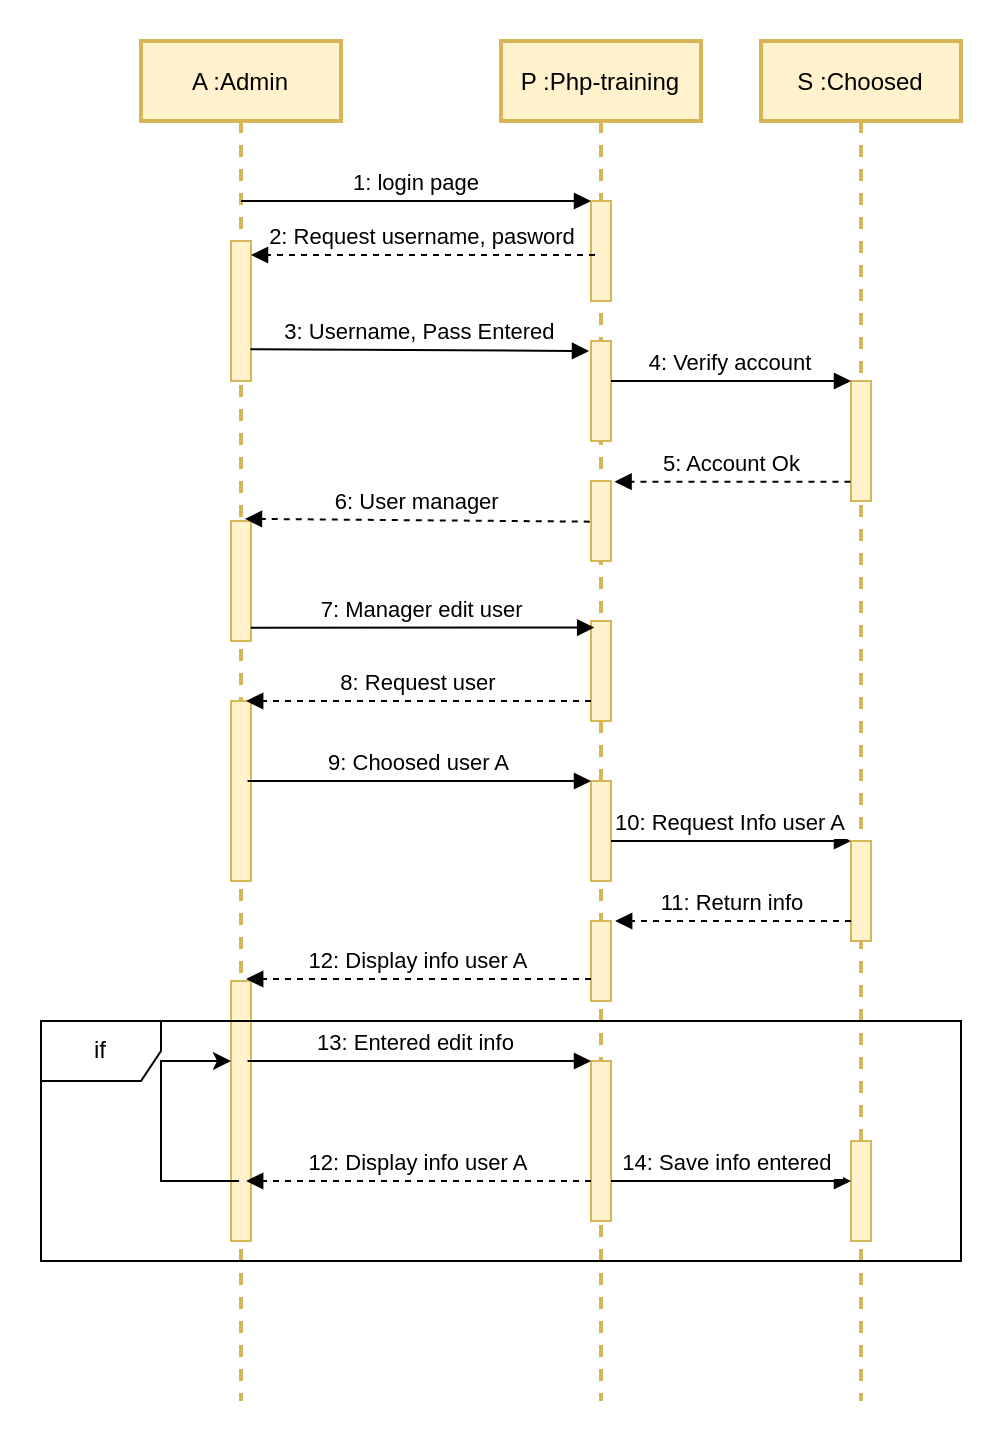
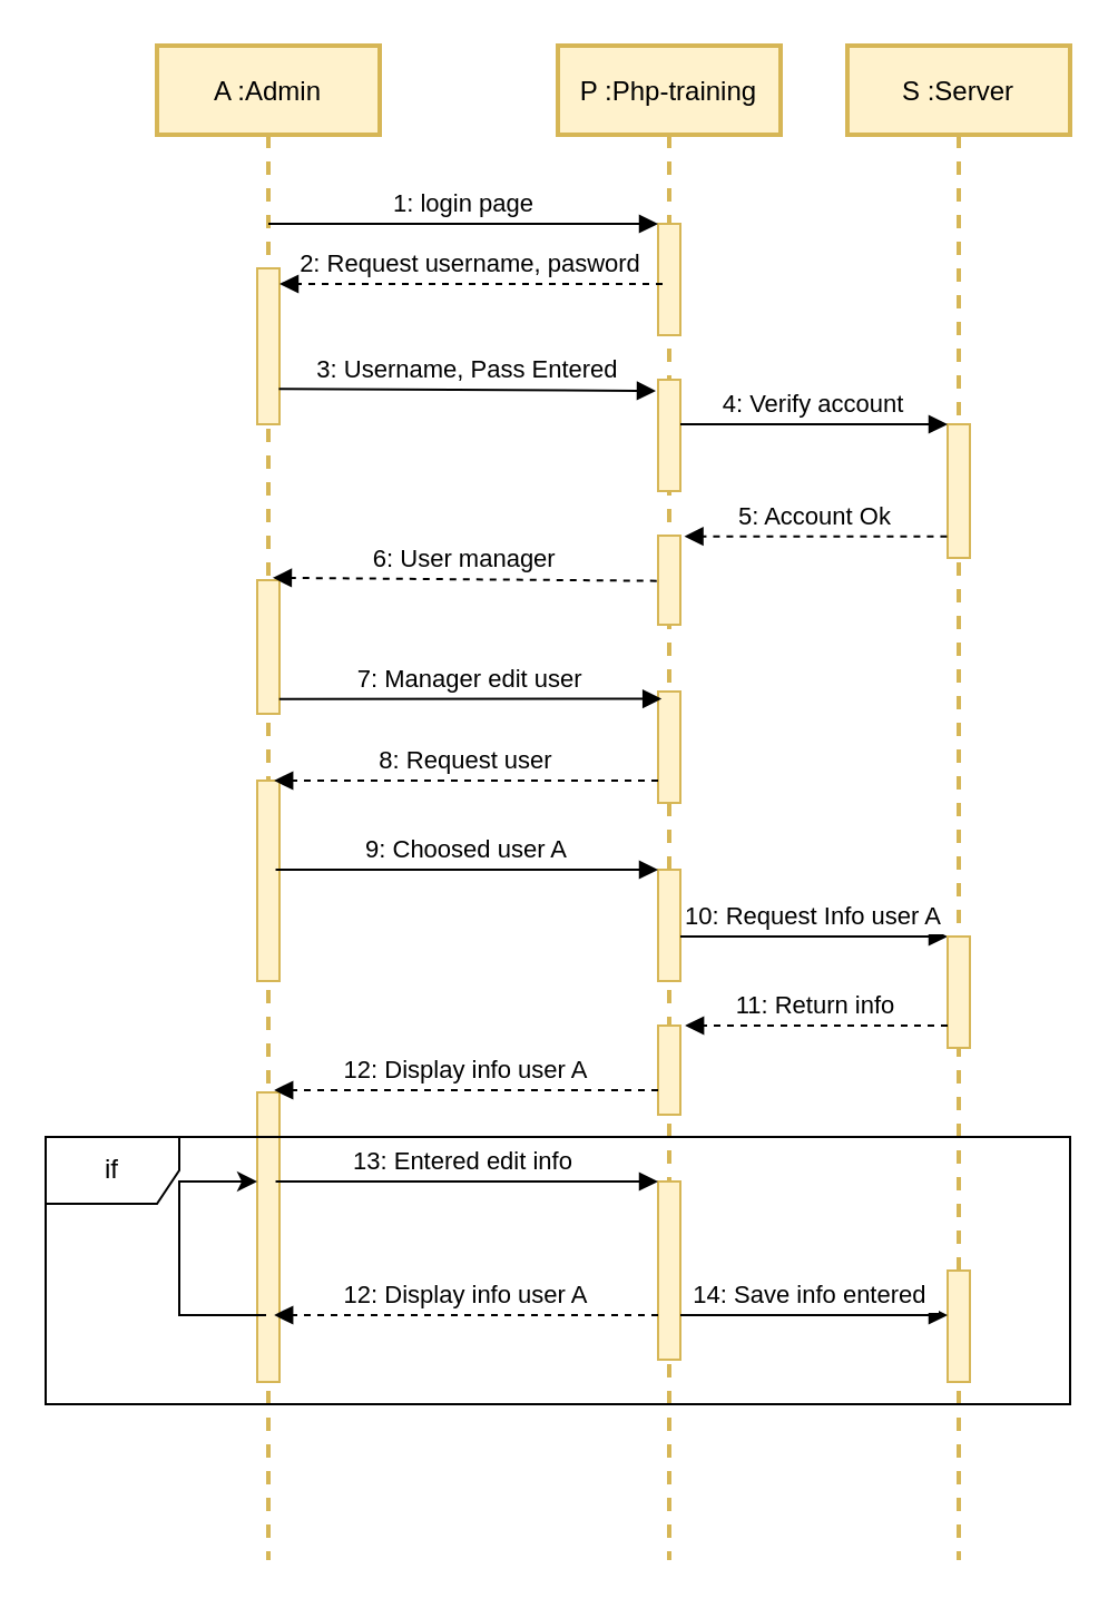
  <mxCell id="0" />
  <mxCell id="1" parent="0" />
  <mxCell id="2" value="A :Admin" style="shape=umlLifeline;perimeter=lifelinePerimeter;container=1;collapsible=0;recursiveResize=0;rounded=0;shadow=0;strokeWidth=2;fillColor=#fff2cc;strokeColor=#d6b656;" parent="1" vertex="1"><mxGeometry x="70" y="20" width="100" height="680" as="geometry" /></mxCell>
  <mxCell id="3" value="" style="points=[];perimeter=orthogonalPerimeter;rounded=0;shadow=0;strokeWidth=1;fillColor=#fff2cc;strokeColor=#d6b656;" parent="2" vertex="1"><mxGeometry x="45" y="100" width="10" height="70" as="geometry" /></mxCell>
  <mxCell id="4" value="" style="points=[];perimeter=orthogonalPerimeter;rounded=0;shadow=0;strokeWidth=1;fillColor=#fff2cc;strokeColor=#d6b656;" vertex="1" parent="2"><mxGeometry x="45" y="240" width="10" height="60" as="geometry" /></mxCell>
  <mxCell id="5" value="" style="points=[];perimeter=orthogonalPerimeter;rounded=0;shadow=0;strokeWidth=1;fillColor=#fff2cc;strokeColor=#d6b656;" vertex="1" parent="2"><mxGeometry x="45" y="330" width="10" height="90" as="geometry" /></mxCell>
  <mxCell id="6" value="" style="points=[];perimeter=orthogonalPerimeter;rounded=0;shadow=0;strokeWidth=1;fillColor=#fff2cc;strokeColor=#d6b656;" vertex="1" parent="2"><mxGeometry x="45" y="470" width="10" height="130" as="geometry" /></mxCell>
  <mxCell id="7" value="" style="endArrow=classic;html=1;shadow=0;rounded=0;" edge="1" parent="2" source="2" target="6"><mxGeometry width="50" height="50" relative="1" as="geometry"><mxPoint x="-20" y="580" as="sourcePoint" /><mxPoint x="-40" y="510" as="targetPoint" /><Array as="points"><mxPoint x="10" y="570" /><mxPoint x="10" y="510" /><mxPoint x="30" y="510" /></Array></mxGeometry></mxCell>
  <mxCell id="8" value="P :Php-training" style="shape=umlLifeline;perimeter=lifelinePerimeter;container=1;collapsible=0;recursiveResize=0;rounded=0;shadow=0;strokeWidth=2;fillColor=#fff2cc;strokeColor=#d6b656;" parent="1" vertex="1"><mxGeometry x="250" y="20" width="100" height="680" as="geometry" /></mxCell>
  <mxCell id="9" value="" style="points=[];perimeter=orthogonalPerimeter;rounded=0;shadow=0;strokeWidth=1;fillColor=#fff2cc;strokeColor=#d6b656;" parent="8" vertex="1"><mxGeometry x="45" y="80" width="10" height="50" as="geometry" /></mxCell>
  <mxCell id="10" value="" style="points=[];perimeter=orthogonalPerimeter;rounded=0;shadow=0;strokeWidth=1;fillColor=#fff2cc;strokeColor=#d6b656;" vertex="1" parent="8"><mxGeometry x="45" y="150" width="10" height="50" as="geometry" /></mxCell>
  <mxCell id="11" value="" style="points=[];perimeter=orthogonalPerimeter;rounded=0;shadow=0;strokeWidth=1;sketch=0;fillColor=#fff2cc;strokeColor=#d6b656;" vertex="1" parent="8"><mxGeometry x="45" y="290" width="10" height="50" as="geometry" /></mxCell>
  <mxCell id="12" value="" style="points=[];perimeter=orthogonalPerimeter;rounded=0;shadow=0;strokeWidth=1;sketch=0;fillColor=#fff2cc;strokeColor=#d6b656;" vertex="1" parent="8"><mxGeometry x="45" y="370" width="10" height="50" as="geometry" /></mxCell>
  <mxCell id="13" value="" style="points=[];perimeter=orthogonalPerimeter;rounded=0;shadow=0;strokeWidth=1;sketch=0;fillColor=#fff2cc;strokeColor=#d6b656;" vertex="1" parent="8"><mxGeometry x="45" y="440" width="10" height="40" as="geometry" /></mxCell>
  <mxCell id="14" value="" style="points=[];perimeter=orthogonalPerimeter;rounded=0;shadow=0;strokeWidth=1;sketch=0;fillColor=#fff2cc;strokeColor=#d6b656;" vertex="1" parent="8"><mxGeometry x="45" y="510" width="10" height="80" as="geometry" /></mxCell>
  <mxCell id="15" value="1: login page" style="verticalAlign=bottom;endArrow=block;entryX=0;entryY=0;shadow=0;strokeWidth=1;" parent="1" target="9" edge="1"><mxGeometry relative="1" as="geometry"><mxPoint x="120" y="100" as="sourcePoint" /></mxGeometry></mxCell>
- <mxCell id="16" value="S :Choosed" style="shape=umlLifeline;perimeter=lifelinePerimeter;container=1;collapsible=0;recursiveResize=0;rounded=0;shadow=0;strokeWidth=2;fillColor=#fff2cc;strokeColor=#d6b656;" vertex="1" parent="1"><mxGeometry x="380" y="20" width="100" height="680" as="geometry" /></mxCell>
+ <mxCell id="16" value="S :Server" style="shape=umlLifeline;perimeter=lifelinePerimeter;container=1;collapsible=0;recursiveResize=0;rounded=0;shadow=0;strokeWidth=2;fillColor=#fff2cc;strokeColor=#d6b656;" vertex="1" parent="1"><mxGeometry x="380" y="20" width="100" height="680" as="geometry" /></mxCell>
  <mxCell id="17" value="" style="points=[];perimeter=orthogonalPerimeter;rounded=0;shadow=0;strokeWidth=1;fillColor=#fff2cc;strokeColor=#d6b656;" vertex="1" parent="16"><mxGeometry x="45" y="170" width="10" height="60" as="geometry" /></mxCell>
  <mxCell id="18" value="" style="points=[];perimeter=orthogonalPerimeter;rounded=0;shadow=0;strokeWidth=1;fillColor=#fff2cc;strokeColor=#d6b656;" vertex="1" parent="16"><mxGeometry x="45" y="550" width="10" height="50" as="geometry" /></mxCell>
  <mxCell id="19" value="4: Verify account" style="verticalAlign=bottom;endArrow=block;shadow=0;strokeWidth=1;" edge="1" parent="1"><mxGeometry relative="1" as="geometry"><mxPoint x="305" y="190" as="sourcePoint" /><mxPoint x="425" y="190" as="targetPoint" /></mxGeometry></mxCell>
  <mxCell id="20" value="2: Request username, pasword" style="verticalAlign=bottom;endArrow=block;shadow=0;strokeWidth=1;dashed=1;" edge="1" parent="1" target="3"><mxGeometry relative="1" as="geometry"><mxPoint x="297" y="127" as="sourcePoint" /><mxPoint x="320" y="130" as="targetPoint" /></mxGeometry></mxCell>
  <mxCell id="21" value="3: Username, Pass Entered" style="verticalAlign=bottom;endArrow=block;shadow=0;strokeWidth=1;exitX=0.972;exitY=0.773;exitDx=0;exitDy=0;exitPerimeter=0;" edge="1" parent="1" source="3"><mxGeometry relative="1" as="geometry"><mxPoint x="130" y="175" as="sourcePoint" /><mxPoint x="294" y="175" as="targetPoint" /></mxGeometry></mxCell>
  <mxCell id="22" value="" style="points=[];perimeter=orthogonalPerimeter;rounded=0;shadow=0;strokeWidth=1;fillColor=#fff2cc;strokeColor=#d6b656;" vertex="1" parent="1"><mxGeometry x="295" y="240" width="10" height="40" as="geometry" /></mxCell>
  <mxCell id="23" value="5: Account Ok" style="verticalAlign=bottom;endArrow=block;shadow=0;strokeWidth=1;exitX=-0.028;exitY=0.839;exitDx=0;exitDy=0;exitPerimeter=0;entryX=1.179;entryY=0.008;entryDx=0;entryDy=0;entryPerimeter=0;dashed=1;" edge="1" parent="1" source="17" target="22"><mxGeometry relative="1" as="geometry"><mxPoint x="422" y="240" as="sourcePoint" /><mxPoint x="250" y="240" as="targetPoint" /></mxGeometry></mxCell>
  <mxCell id="24" value="6: User manager" style="verticalAlign=bottom;endArrow=block;shadow=0;strokeWidth=1;exitX=-0.062;exitY=0.508;exitDx=0;exitDy=0;exitPerimeter=0;entryX=0.697;entryY=-0.018;entryDx=0;entryDy=0;entryPerimeter=0;dashed=1;" edge="1" parent="1" source="22" target="4"><mxGeometry relative="1" as="geometry"><mxPoint x="295" y="259.66" as="sourcePoint" /><mxPoint x="123" y="259.66" as="targetPoint" /></mxGeometry></mxCell>
  <mxCell id="25" value="7: Manager edit user" style="verticalAlign=bottom;endArrow=block;shadow=0;strokeWidth=1;sketch=0;entryX=0.159;entryY=0.066;entryDx=0;entryDy=0;entryPerimeter=0;exitX=0.986;exitY=0.889;exitDx=0;exitDy=0;exitPerimeter=0;" edge="1" parent="1" source="4" target="11"><mxGeometry relative="1" as="geometry"><mxPoint x="190" y="370" as="sourcePoint" /><mxPoint x="289.28" y="321" as="targetPoint" /></mxGeometry></mxCell>
  <mxCell id="26" value="8: Request user" style="verticalAlign=bottom;endArrow=block;shadow=0;strokeWidth=1;entryX=0.697;entryY=-0.018;entryDx=0;entryDy=0;entryPerimeter=0;dashed=1;" edge="1" parent="1"><mxGeometry relative="1" as="geometry"><mxPoint x="295" y="350" as="sourcePoint" /><mxPoint x="122.59" y="350" as="targetPoint" /></mxGeometry></mxCell>
  <mxCell id="27" value="9: Choosed user A" style="verticalAlign=bottom;endArrow=block;shadow=0;strokeWidth=1;sketch=0;entryX=0.159;entryY=0.066;entryDx=0;entryDy=0;entryPerimeter=0;exitX=0.986;exitY=0.889;exitDx=0;exitDy=0;exitPerimeter=0;" edge="1" parent="1"><mxGeometry relative="1" as="geometry"><mxPoint x="123.27" y="390.04" as="sourcePoint" /><mxPoint x="295" y="390" as="targetPoint" /></mxGeometry></mxCell>
  <mxCell id="28" value="10: Request Info user A" style="verticalAlign=bottom;endArrow=block;shadow=0;strokeWidth=1;" edge="1" parent="1"><mxGeometry relative="1" as="geometry"><mxPoint x="305" y="420" as="sourcePoint" /><mxPoint x="425" y="420" as="targetPoint" /></mxGeometry></mxCell>
  <mxCell id="29" value="" style="points=[];perimeter=orthogonalPerimeter;rounded=0;shadow=0;strokeWidth=1;fillColor=#fff2cc;strokeColor=#d6b656;" vertex="1" parent="1"><mxGeometry x="425" y="420" width="10" height="50" as="geometry" /></mxCell>
  <mxCell id="30" value="11: Return info" style="verticalAlign=bottom;endArrow=block;shadow=0;strokeWidth=1;exitX=-0.028;exitY=0.839;exitDx=0;exitDy=0;exitPerimeter=0;entryX=1.179;entryY=0.008;entryDx=0;entryDy=0;entryPerimeter=0;dashed=1;" edge="1" parent="1"><mxGeometry relative="1" as="geometry"><mxPoint x="425" y="460.02" as="sourcePoint" /><mxPoint x="307.07" y="460" as="targetPoint" /></mxGeometry></mxCell>
  <mxCell id="31" value="12: Display info user A" style="verticalAlign=bottom;endArrow=block;shadow=0;strokeWidth=1;entryX=0.697;entryY=-0.018;entryDx=0;entryDy=0;entryPerimeter=0;dashed=1;" edge="1" parent="1"><mxGeometry relative="1" as="geometry"><mxPoint x="295" y="489" as="sourcePoint" /><mxPoint x="122.59" y="489" as="targetPoint" /></mxGeometry></mxCell>
  <mxCell id="32" value="13: Entered edit info " style="verticalAlign=bottom;endArrow=block;shadow=0;strokeWidth=1;sketch=0;entryX=0.159;entryY=0.066;entryDx=0;entryDy=0;entryPerimeter=0;exitX=0.986;exitY=0.889;exitDx=0;exitDy=0;exitPerimeter=0;" edge="1" parent="1"><mxGeometry relative="1" as="geometry"><mxPoint x="123.27" y="530.04" as="sourcePoint" /><mxPoint x="295" y="530" as="targetPoint" /></mxGeometry></mxCell>
  <mxCell id="33" value="14: Save info entered " style="verticalAlign=bottom;endArrow=block;shadow=0;strokeWidth=1;" edge="1" parent="1"><mxGeometry relative="1" as="geometry"><mxPoint x="305" y="590" as="sourcePoint" /><mxPoint x="425" y="590" as="targetPoint" /></mxGeometry></mxCell>
  <mxCell id="34" value="if" style="shape=umlFrame;whiteSpace=wrap;html=1;shadow=0;" vertex="1" parent="1"><mxGeometry x="20" y="510" width="460" height="120" as="geometry" /></mxCell>
  <mxCell id="35" value="12: Display info user A" style="verticalAlign=bottom;endArrow=block;shadow=0;strokeWidth=1;entryX=0.697;entryY=-0.018;entryDx=0;entryDy=0;entryPerimeter=0;dashed=1;" edge="1" parent="1"><mxGeometry relative="1" as="geometry"><mxPoint x="295" y="590" as="sourcePoint" /><mxPoint x="122.59" y="590" as="targetPoint" /></mxGeometry></mxCell>
